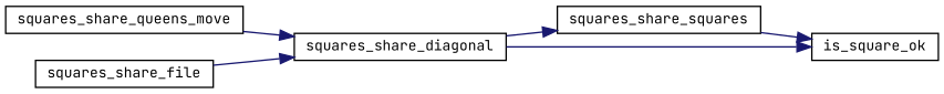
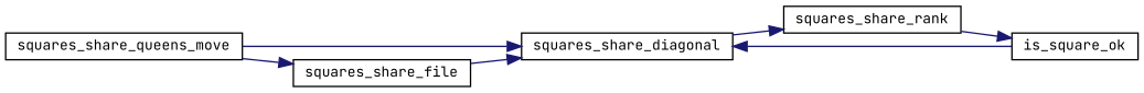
  digraph {
    fontname="JetBrains Mono"
    rankdir=LR
    node [color=black fillcolor=white fontname="JetBrains Mono" fontsize=10 shape=record style=filled]
    edge [color=midnightblue fontname="JetBrains Mono" fontsize=10 labelfontname="FreeSans.ttf" labelfontsize=10 style=solid]
    n1 [height=0.2 label=squares_share_queens_move width=0.4]
    n2 [height=0.2 label=squares_share_diagonal width=0.4]
    n3 [height=0.2 label=squares_share_file width=0.4]
-   n4 [height=0.2 label=squares_share_squares width=0.4]
+   n4 [height=0.2 label=squares_share_rank width=0.4]
    n5 [height=0.2 label=is_square_ok width=0.4]
    n1 -> n2
+   n1 -> n3
    n2 -> n4
-   n2 -> n5
+   n5 -> n2
    n3 -> n2
    n4 -> n5
  }
